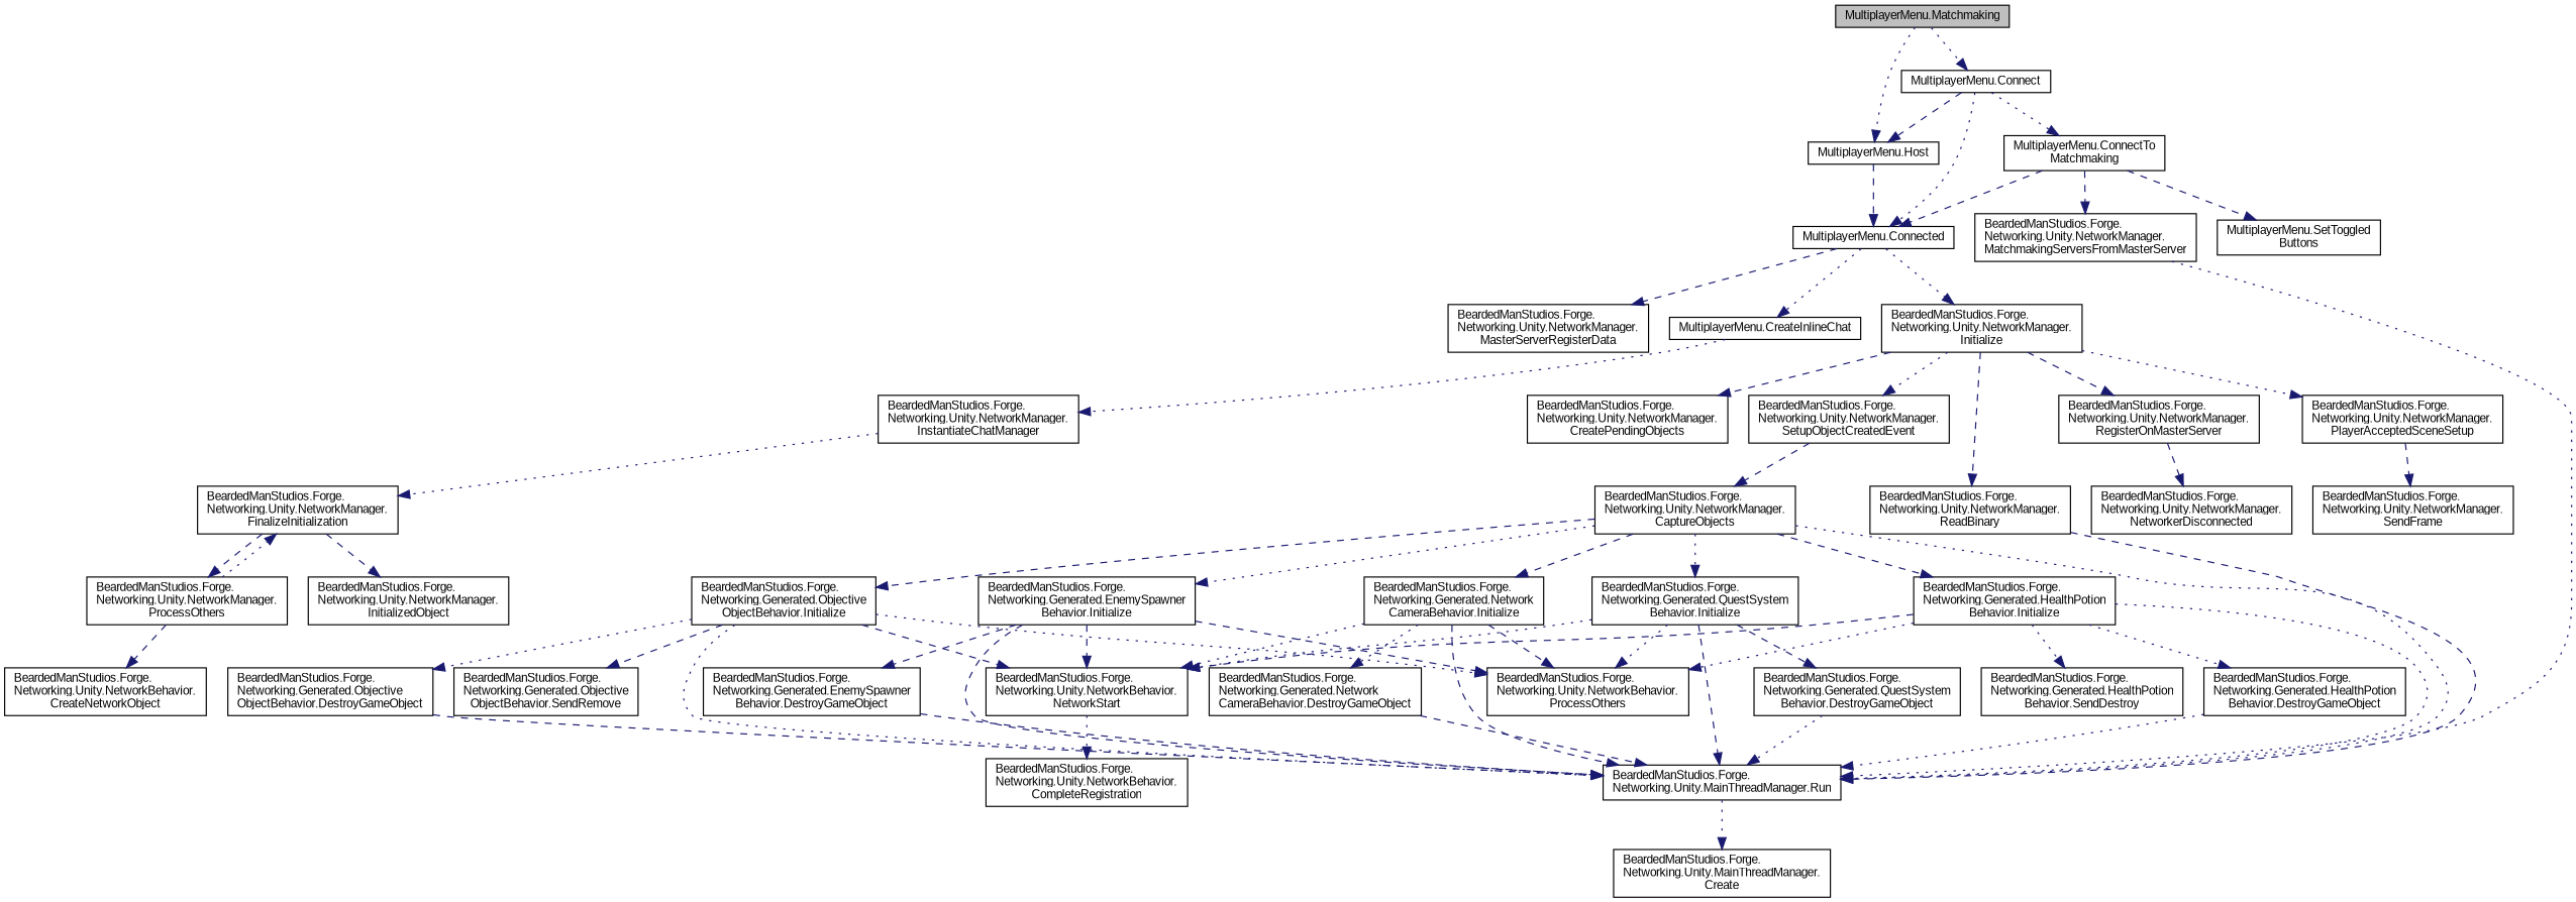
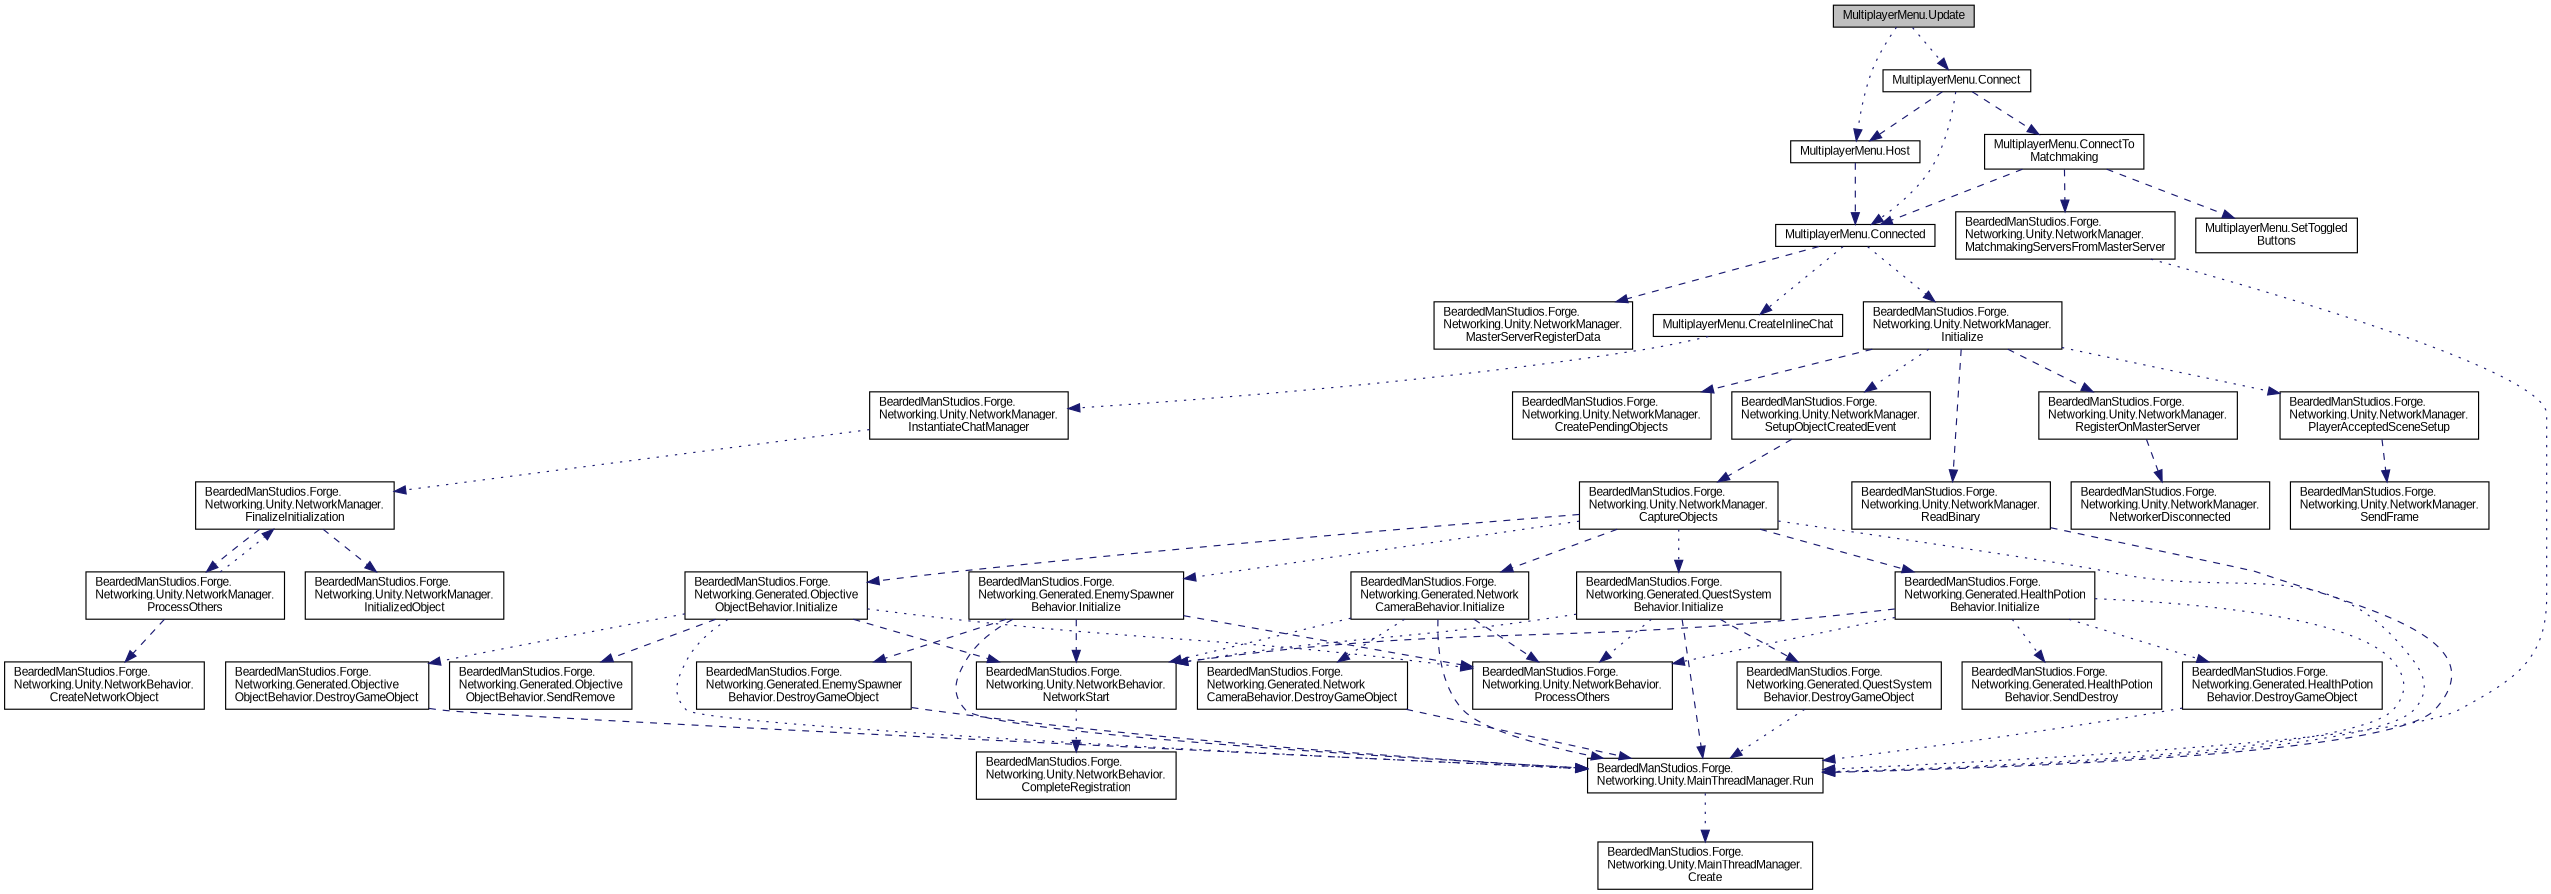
  digraph {
    fontname="Liberation Sans"
    rankdir=TB
    node [color=black fillcolor=white fontname="Liberation Sans" fontsize=10 shape=record style=filled]
    edge [color=midnightblue fontname="Liberation Sans" fontsize=10 labelfontname=Helvetica labelfontsize=10 style=dashed]
-   n1 [fillcolor=grey75 fontcolor=black height=0.2 label="MultiplayerMenu.Matchmaking" width=0.4]
+   n1 [fillcolor=grey75 fontcolor=black height=0.2 label="MultiplayerMenu.Update" width=0.4]
    n2 [height=0.2 label="MultiplayerMenu.Host" width=0.4]
    n3 [height=0.2 label="MultiplayerMenu.Connect" width=0.4]
    n4 [height=0.2 label="MultiplayerMenu.Connected" width=0.4]
    n5 [height=0.2 label="MultiplayerMenu.ConnectTo\lMatchmaking" width=0.4]
    n6 [height=0.2 label="BeardedManStudios.Forge.\lNetworking.Unity.NetworkManager.\lMasterServerRegisterData" width=0.4]
    n7 [height=0.2 label="BeardedManStudios.Forge.\lNetworking.Unity.NetworkManager.\lInitialize" width=0.4]
    n8 [height=0.2 label="MultiplayerMenu.CreateInlineChat" width=0.4]
    n9 [height=0.2 label="MultiplayerMenu.SetToggled\lButtons" width=0.4]
    n10 [height=0.2 label="BeardedManStudios.Forge.\lNetworking.Unity.NetworkManager.\lMatchmakingServersFromMasterServer" width=0.4]
    n11 [height=0.2 label="BeardedManStudios.Forge.\lNetworking.Unity.MainThreadManager.Run" width=0.4]
    n12 [height=0.2 label="BeardedManStudios.Forge.\lNetworking.Unity.MainThreadManager.\lCreate" width=0.4]
    n13 [height=0.2 label="BeardedManStudios.Forge.\lNetworking.Unity.NetworkManager.\lCreatePendingObjects" width=0.4]
    n14 [height=0.2 label="BeardedManStudios.Forge.\lNetworking.Unity.NetworkManager.\lReadBinary" width=0.4]
    n15 [height=0.2 label="BeardedManStudios.Forge.\lNetworking.Unity.NetworkManager.\lSetupObjectCreatedEvent" width=0.4]
    n16 [height=0.2 label="BeardedManStudios.Forge.\lNetworking.Unity.NetworkManager.\lRegisterOnMasterServer" width=0.4]
    n17 [height=0.2 label="BeardedManStudios.Forge.\lNetworking.Unity.NetworkManager.\lPlayerAcceptedSceneSetup" width=0.4]
    n18 [height=0.2 label="BeardedManStudios.Forge.\lNetworking.Unity.NetworkManager.\lInstantiateChatManager" width=0.4]
    n19 [height=0.2 label="BeardedManStudios.Forge.\lNetworking.Unity.NetworkManager.\lCaptureObjects" width=0.4]
    n20 [height=0.2 label="BeardedManStudios.Forge.\lNetworking.Unity.NetworkManager.\lNetworkerDisconnected" width=0.4]
    n21 [height=0.2 label="BeardedManStudios.Forge.\lNetworking.Unity.NetworkManager.\lSendFrame" width=0.4]
    n22 [height=0.2 label="BeardedManStudios.Forge.\lNetworking.Generated.EnemySpawner\lBehavior.Initialize" width=0.4]
    n23 [height=0.2 label="BeardedManStudios.Forge.\lNetworking.Generated.HealthPotion\lBehavior.Initialize" width=0.4]
    n24 [height=0.2 label="BeardedManStudios.Forge.\lNetworking.Generated.Network\lCameraBehavior.Initialize" width=0.4]
    n25 [height=0.2 label="BeardedManStudios.Forge.\lNetworking.Generated.Objective\lObjectBehavior.Initialize" width=0.4]
    n26 [height=0.2 label="BeardedManStudios.Forge.\lNetworking.Generated.QuestSystem\lBehavior.Initialize" width=0.4]
    n27 [height=0.2 label="BeardedManStudios.Forge.\lNetworking.Generated.EnemySpawner\lBehavior.DestroyGameObject" width=0.4]
    n28 [height=0.2 label="BeardedManStudios.Forge.\lNetworking.Unity.NetworkBehavior.\lProcessOthers" width=0.4]
    n29 [height=0.2 label="BeardedManStudios.Forge.\lNetworking.Unity.NetworkBehavior.\lNetworkStart" width=0.4]
    n30 [height=0.2 label="BeardedManStudios.Forge.\lNetworking.Generated.HealthPotion\lBehavior.SendDestroy" width=0.4]
    n31 [height=0.2 label="BeardedManStudios.Forge.\lNetworking.Generated.HealthPotion\lBehavior.DestroyGameObject" width=0.4]
    n32 [height=0.2 label="BeardedManStudios.Forge.\lNetworking.Generated.Network\lCameraBehavior.DestroyGameObject" width=0.4]
    n33 [height=0.2 label="BeardedManStudios.Forge.\lNetworking.Generated.Objective\lObjectBehavior.SendRemove" width=0.4]
    n34 [height=0.2 label="BeardedManStudios.Forge.\lNetworking.Generated.Objective\lObjectBehavior.DestroyGameObject" width=0.4]
    n35 [height=0.2 label="BeardedManStudios.Forge.\lNetworking.Generated.QuestSystem\lBehavior.DestroyGameObject" width=0.4]
    n36 [height=0.2 label="BeardedManStudios.Forge.\lNetworking.Unity.NetworkBehavior.\lCompleteRegistration" width=0.4]
    n37 [height=0.2 label="BeardedManStudios.Forge.\lNetworking.Unity.NetworkManager.\lFinalizeInitialization" width=0.4]
    n38 [height=0.2 label="BeardedManStudios.Forge.\lNetworking.Unity.NetworkManager.\lInitializedObject" width=0.4]
    n39 [height=0.2 label="BeardedManStudios.Forge.\lNetworking.Unity.NetworkManager.\lProcessOthers" width=0.4]
    n40 [height=0.2 label="BeardedManStudios.Forge.\lNetworking.Unity.NetworkBehavior.\lCreateNetworkObject" width=0.4]
    n1 -> n2 [style=dotted]
    n1 -> n3 [style=dotted]
    n2 -> n4
    n3 -> n2
    n3 -> n4 [style=dotted]
-   n3 -> n5 [style=dotted]
+   n3 -> n5
    n4 -> n6
    n4 -> n7 [style=dotted]
    n4 -> n8 [style=dotted]
    n5 -> n4
    n5 -> n9
    n5 -> n10
    n7 -> n13
    n7 -> n14
    n7 -> n15 [style=dotted]
    n7 -> n16
    n7 -> n17 [style=dotted]
    n8 -> n18 [style=dotted]
    n10 -> n11 [style=dotted]
    n11 -> n12 [style=dotted]
    n14 -> n11
    n15 -> n19
    n16 -> n20
    n17 -> n21
    n18 -> n37 [style=dotted]
    n19 -> n11 [style=dotted]
    n19 -> n22 [style=dotted]
    n19 -> n23
    n19 -> n24
    n19 -> n25
    n19 -> n26 [style=dotted]
    n22 -> n11
    n22 -> n27
    n22 -> n28
    n22 -> n29
    n23 -> n11 [style=dotted]
    n23 -> n28 [style=dotted]
    n23 -> n29
    n23 -> n30 [style=dotted]
    n23 -> n31 [style=dotted]
    n24 -> n11
    n24 -> n28
    n24 -> n29 [style=dotted]
    n24 -> n32 [style=dotted]
    n25 -> n11 [style=dotted]
    n25 -> n28 [style=dotted]
    n25 -> n29
    n25 -> n33
    n25 -> n34 [style=dotted]
    n26 -> n11
    n26 -> n28 [style=dotted]
    n26 -> n29 [style=dotted]
    n26 -> n35
    n27 -> n11
    n29 -> n36 [style=dotted]
    n31 -> n11 [style=dotted]
    n32 -> n11
    n34 -> n11
    n35 -> n11 [style=dotted]
    n37 -> n38
    n37 -> n39
    n39 -> n37 [style=dotted]
    n39 -> n40
  }
